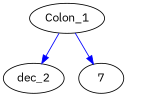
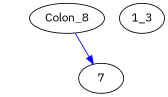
  digraph {
    fontname="IBM Plex Sans"
    node [fontname="IBM Plex Sans"]
    edge [color=blue fontname="IBM Plex Sans"]
-   n1 [label=Colon_1]
-   n2 [label=dec_2]
+   n1 [label=Colon_8]
    n3 [label=7]
-   n1 -> n2
+   n4 [label="1_3"]
    n1 -> n3
  }
